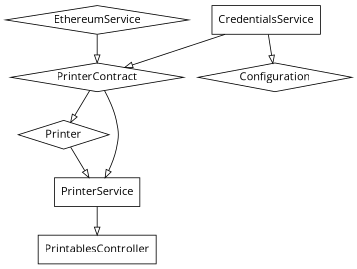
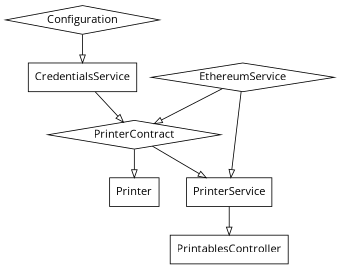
  digraph {
    fontname="Open Sans"
    node [fontname="Open Sans" shape=diamond]
    edge [arrowhead=onormal fontname="Open Sans"]
    PrinterContract
-   Printer
+   Printer [shape=box]
    PrinterService [shape=box]
    PrintablesController [shape=box]
    EthereumService
    CredentialsService [shape=box]
    Configuration
    PrinterContract -> Printer
    PrinterContract -> PrinterService
    PrinterService -> PrintablesController
    EthereumService -> PrinterContract
-   Printer -> PrinterService
+   EthereumService -> PrinterService
    CredentialsService -> PrinterContract
-   CredentialsService -> Configuration
+   Configuration -> CredentialsService
  }
